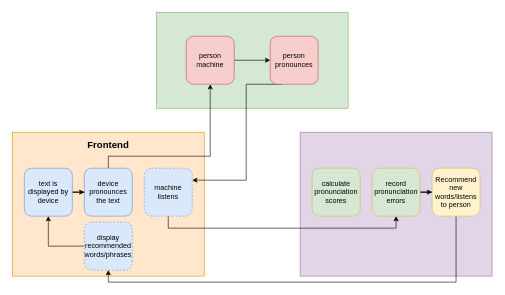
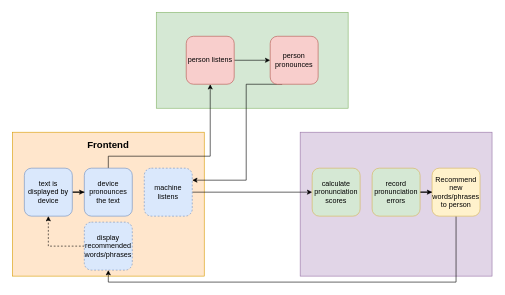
  <mxCell id="0" />
  <mxCell id="1" parent="0" />
  <mxCell id="2" value="" style="rounded=0;whiteSpace=wrap;html=1;fillColor=#e1d5e7;strokeColor=#9673a6;" vertex="1" parent="1"><mxGeometry x="500" y="220" width="320" height="240" as="geometry" /></mxCell>
  <mxCell id="3" value="" style="rounded=0;whiteSpace=wrap;html=1;fillColor=#d5e8d4;strokeColor=#82b366;" vertex="1" parent="1"><mxGeometry x="260" width="320" height="160" as="geometry" y="20" /></mxCell>
  <mxCell id="4" value="" style="rounded=0;whiteSpace=wrap;html=1;fillColor=#ffe6cc;strokeColor=#d79b00;" vertex="1" parent="1"><mxGeometry x="20" y="220" width="320" height="240" as="geometry" /></mxCell>
  <mxCell id="5" style="edgeStyle=orthogonalEdgeStyle;rounded=0;orthogonalLoop=1;jettySize=auto;html=1;entryX=0.5;entryY=1;entryDx=0;entryDy=0;" edge="1" parent="1" source="6" target="8"><mxGeometry relative="1" as="geometry"><Array as="points"><mxPoint x="180" y="260" /><mxPoint x="350" y="260" /></Array></mxGeometry></mxCell>
  <mxCell id="6" value="device pronounces the text" style="rounded=1;whiteSpace=wrap;html=1;fillColor=#dae8fc;strokeColor=#6c8ebf;" vertex="1" parent="1"><mxGeometry x="140" y="280" width="80" height="80" as="geometry" /></mxCell>
  <mxCell id="7" style="edgeStyle=orthogonalEdgeStyle;rounded=0;orthogonalLoop=1;jettySize=auto;html=1;" edge="1" parent="1" source="8" target="10"><mxGeometry relative="1" as="geometry" /></mxCell>
- <mxCell id="8" value="person machine" style="rounded=1;whiteSpace=wrap;html=1;fillColor=#f8cecc;strokeColor=#b85450;" vertex="1" parent="1"><mxGeometry x="310" y="60" width="80" height="80" as="geometry" /></mxCell>
+ <mxCell id="8" value="person listens" style="rounded=1;whiteSpace=wrap;html=1;fillColor=#f8cecc;strokeColor=#b85450;" vertex="1" parent="1"><mxGeometry x="310" y="60" width="80" height="80" as="geometry" /></mxCell>
  <mxCell id="9" style="edgeStyle=orthogonalEdgeStyle;rounded=0;orthogonalLoop=1;jettySize=auto;html=1;exitX=0.25;exitY=1;exitDx=0;exitDy=0;entryX=1;entryY=0.25;entryDx=0;entryDy=0;" edge="1" parent="1" source="10" target="13"><mxGeometry relative="1" as="geometry"><Array as="points"><mxPoint x="410" y="140" /><mxPoint x="410" y="300" /></Array></mxGeometry></mxCell>
  <mxCell id="10" value="person pronounces" style="rounded=1;whiteSpace=wrap;html=1;fillColor=#f8cecc;strokeColor=#b85450;" vertex="1" parent="1"><mxGeometry x="450" y="60" width="80" height="80" as="geometry" /></mxCell>
- <mxCell id="12" style="edgeStyle=orthogonalEdgeStyle;rounded=0;orthogonalLoop=1;jettySize=auto;html=1;entryX=0.5;entryY=1;entryDx=0;entryDy=0;" edge="1" parent="1" source="13" target="16"><mxGeometry relative="1" as="geometry"><Array as="points"><mxPoint x="280" y="380" /><mxPoint x="660" y="380" /></Array></mxGeometry></mxCell>
+ <mxCell id="11" style="edgeStyle=orthogonalEdgeStyle;rounded=0;orthogonalLoop=1;jettySize=auto;html=1;entryX=0;entryY=0.5;entryDx=0;entryDy=0;" edge="1" parent="1" source="13" target="14"><mxGeometry relative="1" as="geometry" /></mxCell>
  <mxCell id="13" value="machine listens" style="rounded=1;whiteSpace=wrap;html=1;fillColor=#dae8fc;strokeColor=#6c8ebf;dashed=1;" vertex="1" parent="1"><mxGeometry x="240" y="280" width="80" height="80" as="geometry" /></mxCell>
  <mxCell id="14" value="calculate pronunciation&lt;br&gt;scores" style="rounded=1;whiteSpace=wrap;html=1;fillColor=#d5e8d4;strokeColor=#d6b656;" vertex="1" parent="1"><mxGeometry x="520" y="280" width="80" height="80" as="geometry" /></mxCell>
  <mxCell id="15" style="edgeStyle=orthogonalEdgeStyle;rounded=0;orthogonalLoop=1;jettySize=auto;html=1;entryX=0;entryY=0.5;entryDx=0;entryDy=0;" edge="1" parent="1" source="16" target="18"><mxGeometry relative="1" as="geometry" /></mxCell>
  <mxCell id="16" value="record pronunciation errors" style="rounded=1;whiteSpace=wrap;html=1;fillColor=#d5e8d4;strokeColor=#d6b656;" vertex="1" parent="1"><mxGeometry x="620" y="280" width="80" height="80" as="geometry" /></mxCell>
  <mxCell id="17" style="edgeStyle=orthogonalEdgeStyle;rounded=0;orthogonalLoop=1;jettySize=auto;html=1;entryX=0.5;entryY=1;entryDx=0;entryDy=0;" edge="1" parent="1" source="18" target="23"><mxGeometry relative="1" as="geometry"><Array as="points"><mxPoint x="760" y="470" /><mxPoint x="180" y="470" /></Array></mxGeometry></mxCell>
- <mxCell id="18" value="Recommend new words/listens to person" style="rounded=1;whiteSpace=wrap;html=1;fillColor=#fff2cc;strokeColor=#d6b656;" vertex="1" parent="1"><mxGeometry x="720" y="280" width="80" height="80" as="geometry" /></mxCell>
+ <mxCell id="18" value="Recommend new words/phrases to person" style="rounded=1;whiteSpace=wrap;html=1;fillColor=#fff2cc;strokeColor=#d6b656;" vertex="1" parent="1"><mxGeometry x="720" y="280" width="80" height="80" as="geometry" /></mxCell>
  <mxCell id="19" value="&lt;b&gt;&lt;font style=&quot;font-size: 16px&quot;&gt;Frontend&lt;/font&gt;&lt;/b&gt;" style="text;html=1;strokeColor=none;fillColor=none;align=center;verticalAlign=middle;whiteSpace=wrap;rounded=0;" vertex="1" parent="1"><mxGeometry x="30" y="230" width="300" height="20" as="geometry" /></mxCell>
  <mxCell id="20" style="edgeStyle=orthogonalEdgeStyle;rounded=0;orthogonalLoop=1;jettySize=auto;html=1;entryX=0;entryY=0.5;entryDx=0;entryDy=0;" edge="1" parent="1" source="21" target="6"><mxGeometry relative="1" as="geometry" /></mxCell>
  <mxCell id="21" value="text is displayed by device" style="rounded=1;whiteSpace=wrap;html=1;fillColor=#dae8fc;strokeColor=#6c8ebf;" vertex="1" parent="1"><mxGeometry x="40" y="280" width="80" height="80" as="geometry" /></mxCell>
- <mxCell id="22" style="edgeStyle=orthogonalEdgeStyle;rounded=0;orthogonalLoop=1;jettySize=auto;html=1;entryX=0.5;entryY=1;entryDx=0;entryDy=0;" edge="1" parent="1" source="23" target="21"><mxGeometry relative="1" as="geometry" /></mxCell>
+ <mxCell id="22" style="edgeStyle=orthogonalEdgeStyle;rounded=0;orthogonalLoop=1;jettySize=auto;html=1;entryX=0.5;entryY=1;entryDx=0;entryDy=0;dashed=1;" edge="1" parent="1" source="23" target="21"><mxGeometry relative="1" as="geometry" /></mxCell>
  <mxCell id="23" value="display recommended words/phrases" style="rounded=1;whiteSpace=wrap;html=1;fillColor=#dae8fc;strokeColor=#6c8ebf;dashed=1;" vertex="1" parent="1"><mxGeometry x="140" y="370" width="80" height="80" as="geometry" /></mxCell>
